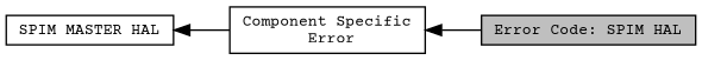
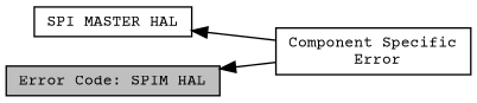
  digraph {
    fontname="Courier Prime"
    rankdir=LR
    node [color=black fillcolor=white fontname="Courier Prime" fontsize=10 shape=record style=filled]
    edge [dir=back fontname="Courier Prime" fontsize=10 labelfontname=Helvetica labelfontsize=10 shape=plaintext style=solid]
-   n1 [height=0.2 label="SPIM MASTER HAL" width=0.4]
+   n1 [height=0.2 label="SPI MASTER HAL" width=0.4]
    n2 [height=0.2 label="Component Specific\l Error" width=0.4]
    n3 [fillcolor=grey75 fontcolor=black height=0.2 label="Error Code: SPIM HAL" width=0.4]
    n1 -> n2
-   n2 -> n3
+   n3 -> n2
  }
